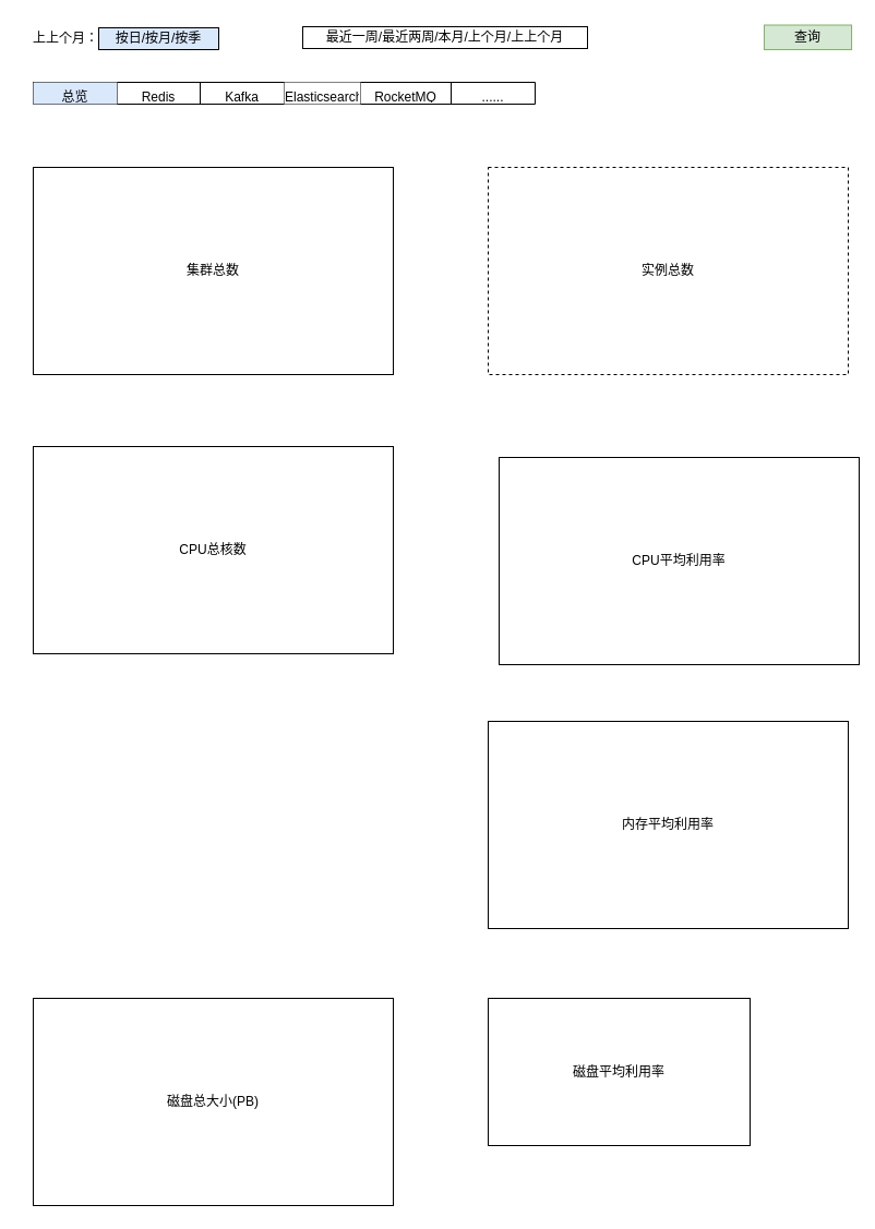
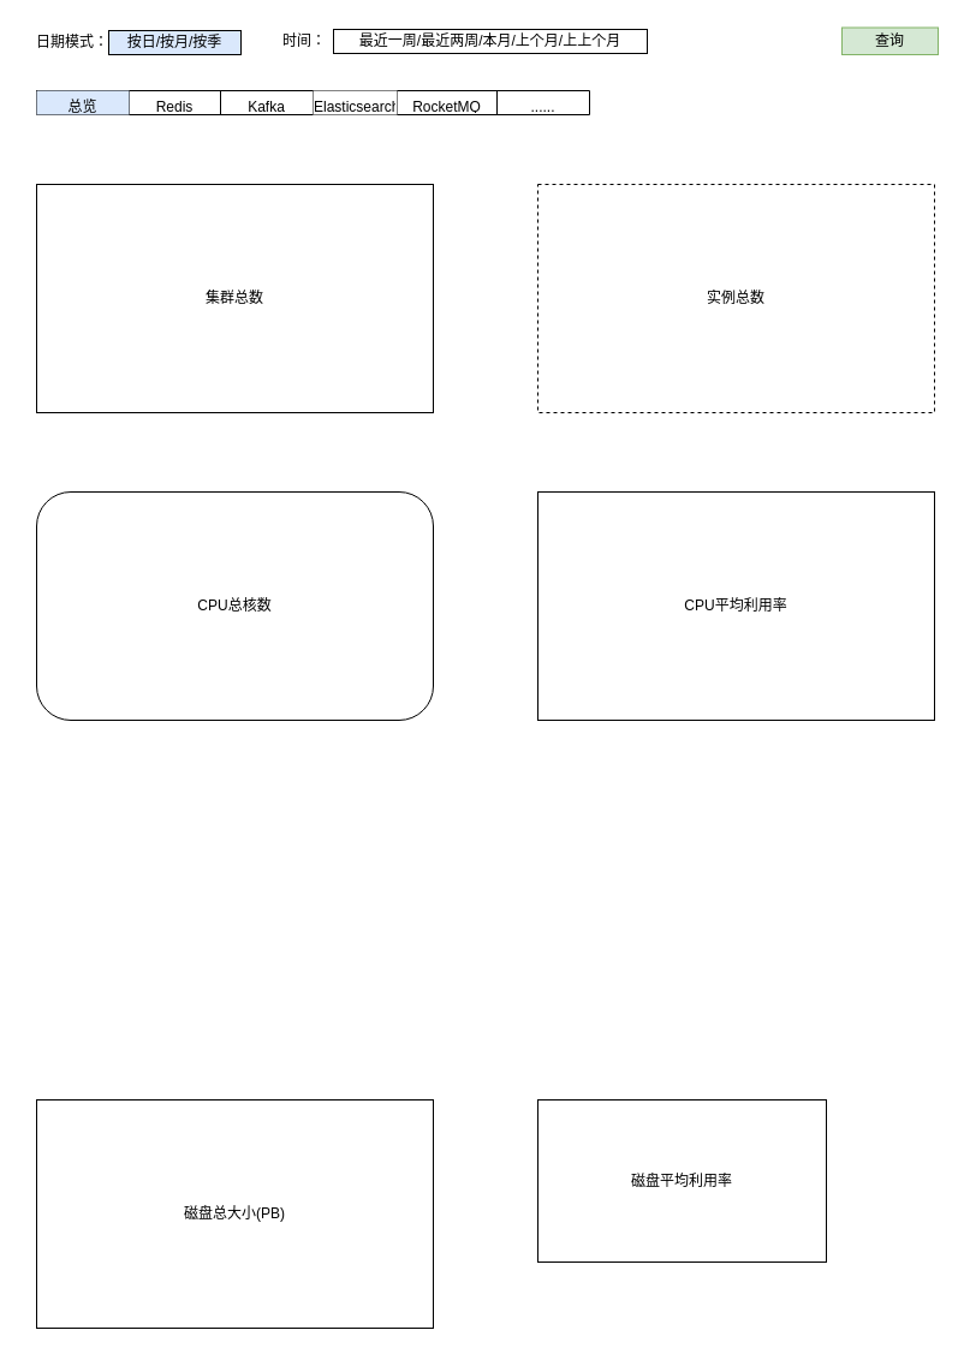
  <mxCell id="0" />
  <mxCell id="1" parent="0" />
  <mxCell id="2" value="按日/按月/按季" style="rounded=0;whiteSpace=wrap;html=1;fillColor=#dae8fc;" vertex="1" parent="1"><mxGeometry x="90" y="25" width="110" height="20" as="geometry" /></mxCell>
  <mxCell id="3" value="最近一周/最近两周/本月/上个月/上上个月" style="rounded=0;whiteSpace=wrap;html=1;" vertex="1" parent="1"><mxGeometry x="277" y="24" width="261" height="20" as="geometry" /></mxCell>
- <mxCell id="4" value="上上个月：" style="text;html=1;strokeColor=none;fillColor=none;align=center;verticalAlign=middle;whiteSpace=wrap;rounded=0;" vertex="1" parent="1"><mxGeometry x="20" y="20" width="80" height="30" as="geometry" /></mxCell>
+ <mxCell id="4" value="日期模式：" style="text;html=1;strokeColor=none;fillColor=none;align=center;verticalAlign=middle;whiteSpace=wrap;rounded=0;" vertex="1" parent="1"><mxGeometry x="20" y="20" width="80" height="30" as="geometry" /></mxCell>
+ <mxCell id="5" value="时间：" style="text;html=1;strokeColor=none;fillColor=none;align=center;verticalAlign=middle;whiteSpace=wrap;rounded=0;" vertex="1" parent="1"><mxGeometry x="230" y="21" width="46" height="25" as="geometry" /></mxCell>
  <mxCell id="6" value="查询" style="text;html=1;strokeColor=#82b366;fillColor=#d5e8d4;align=center;verticalAlign=middle;whiteSpace=wrap;rounded=0;" vertex="1" parent="1"><mxGeometry x="700" y="22.5" width="80" height="22.5" as="geometry" /></mxCell>
  <mxCell id="7" value="集群总数" style="rounded=0;whiteSpace=wrap;html=1;" vertex="1" parent="1"><mxGeometry x="30" y="153" width="330" height="190" as="geometry" /></mxCell>
  <mxCell id="8" value="实例总数" style="rounded=0;whiteSpace=wrap;html=1;dashed=1;" vertex="1" parent="1"><mxGeometry x="447" y="153" width="330" height="190" as="geometry" /></mxCell>
- <mxCell id="9" value="CPU总核数" style="rounded=0;whiteSpace=wrap;html=1;" vertex="1" parent="1"><mxGeometry x="30" y="409" width="330" height="190" as="geometry" /></mxCell>
- <mxCell id="10" value="CPU平均利用率" style="rounded=0;whiteSpace=wrap;html=1;" vertex="1" parent="1"><mxGeometry x="457" y="419" width="330" height="190" as="geometry" /></mxCell>
- <mxCell id="11" value="内存平均利用率" style="rounded=0;whiteSpace=wrap;html=1;" vertex="1" parent="1"><mxGeometry x="447" y="661" width="330" height="190" as="geometry" /></mxCell>
+ <mxCell id="9" value="CPU总核数" style="whiteSpace=wrap;html=1;rounded=1;" vertex="1" parent="1"><mxGeometry x="30" y="409" width="330" height="190" as="geometry" /></mxCell>
+ <mxCell id="10" value="CPU平均利用率" style="rounded=0;whiteSpace=wrap;html=1;" vertex="1" parent="1"><mxGeometry x="447" y="409" width="330" height="190" as="geometry" /></mxCell>
  <mxCell id="12" value="磁盘总大小(PB)" style="rounded=0;whiteSpace=wrap;html=1;" vertex="1" parent="1"><mxGeometry x="30" y="915" width="330" height="190" as="geometry" /></mxCell>
  <mxCell id="13" value="磁盘平均利用率" style="rounded=0;whiteSpace=wrap;html=1;" vertex="1" parent="1"><mxGeometry x="447" y="915" width="240" height="135" as="geometry" /></mxCell>
  <mxCell id="14" value="" style="shape=table;startSize=0;container=1;collapsible=0;childLayout=tableLayout;fontSize=16;" vertex="1" parent="1"><mxGeometry x="30" y="75" width="230" height="20" as="geometry" /></mxCell>
  <mxCell id="15" value="" style="shape=tableRow;horizontal=0;startSize=0;swimlaneHead=0;swimlaneBody=0;strokeColor=inherit;top=0;left=0;bottom=0;right=0;collapsible=0;dropTarget=0;fillColor=none;points=[[0,0.5],[1,0.5]];portConstraint=eastwest;fontSize=16;" vertex="1" parent="14"><mxGeometry width="230" height="20" as="geometry" /></mxCell>
  <mxCell id="16" value="&lt;font style=&quot;font-size: 12px;&quot;&gt;总览&lt;/font&gt;" style="shape=partialRectangle;html=1;whiteSpace=wrap;connectable=0;strokeColor=#6c8ebf;overflow=hidden;fillColor=#dae8fc;top=0;left=0;bottom=0;right=0;pointerEvents=1;fontSize=16;" vertex="1" parent="15"><mxGeometry width="77" height="20" as="geometry"><mxRectangle width="77" height="20" as="alternateBounds" /></mxGeometry></mxCell>
  <mxCell id="17" value="&lt;font style=&quot;font-size: 12px;&quot;&gt;Redis&lt;/font&gt;" style="shape=partialRectangle;html=1;whiteSpace=wrap;connectable=0;strokeColor=inherit;overflow=hidden;fillColor=none;top=0;left=0;bottom=0;right=0;pointerEvents=1;fontSize=16;" vertex="1" parent="15"><mxGeometry x="77" width="76" height="20" as="geometry"><mxRectangle width="76" height="20" as="alternateBounds" /></mxGeometry></mxCell>
  <mxCell id="18" value="&lt;font style=&quot;font-size: 12px;&quot;&gt;Kafka&lt;/font&gt;" style="shape=partialRectangle;html=1;whiteSpace=wrap;connectable=0;strokeColor=inherit;overflow=hidden;fillColor=none;top=0;left=0;bottom=0;right=0;pointerEvents=1;fontSize=16;" vertex="1" parent="15"><mxGeometry x="153" width="77" height="20" as="geometry"><mxRectangle width="77" height="20" as="alternateBounds" /></mxGeometry></mxCell>
  <mxCell id="19" value="" style="shape=table;startSize=0;container=1;collapsible=0;childLayout=tableLayout;fontSize=16;" vertex="1" parent="1"><mxGeometry x="260" y="75" width="230" height="20" as="geometry" /></mxCell>
  <mxCell id="20" value="" style="shape=tableRow;horizontal=0;startSize=0;swimlaneHead=0;swimlaneBody=0;strokeColor=inherit;top=0;left=0;bottom=0;right=0;collapsible=0;dropTarget=0;fillColor=none;points=[[0,0.5],[1,0.5]];portConstraint=eastwest;fontSize=16;" vertex="1" parent="19"><mxGeometry width="230" height="20" as="geometry" /></mxCell>
  <mxCell id="21" value="&lt;font style=&quot;font-size: 12px;&quot;&gt;Elasticsearch&lt;/font&gt;" style="shape=partialRectangle;html=1;whiteSpace=wrap;connectable=0;overflow=hidden;top=0;left=0;bottom=0;right=0;pointerEvents=1;fontSize=16;" vertex="1" parent="20"><mxGeometry width="70" height="20" as="geometry"><mxRectangle width="70" height="20" as="alternateBounds" /></mxGeometry></mxCell>
  <mxCell id="22" value="&lt;font style=&quot;font-size: 12px;&quot;&gt;RocketMQ&lt;/font&gt;" style="shape=partialRectangle;html=1;whiteSpace=wrap;connectable=0;strokeColor=inherit;overflow=hidden;fillColor=none;top=0;left=0;bottom=0;right=0;pointerEvents=1;fontSize=16;" vertex="1" parent="20"><mxGeometry x="70" width="83" height="20" as="geometry"><mxRectangle width="83" height="20" as="alternateBounds" /></mxGeometry></mxCell>
  <mxCell id="23" value="&lt;span style=&quot;font-size: 12px;&quot;&gt;......&lt;/span&gt;" style="shape=partialRectangle;html=1;whiteSpace=wrap;connectable=0;strokeColor=inherit;overflow=hidden;fillColor=none;top=0;left=0;bottom=0;right=0;pointerEvents=1;fontSize=16;" vertex="1" parent="20"><mxGeometry x="153" width="77" height="20" as="geometry"><mxRectangle width="77" height="20" as="alternateBounds" /></mxGeometry></mxCell>
